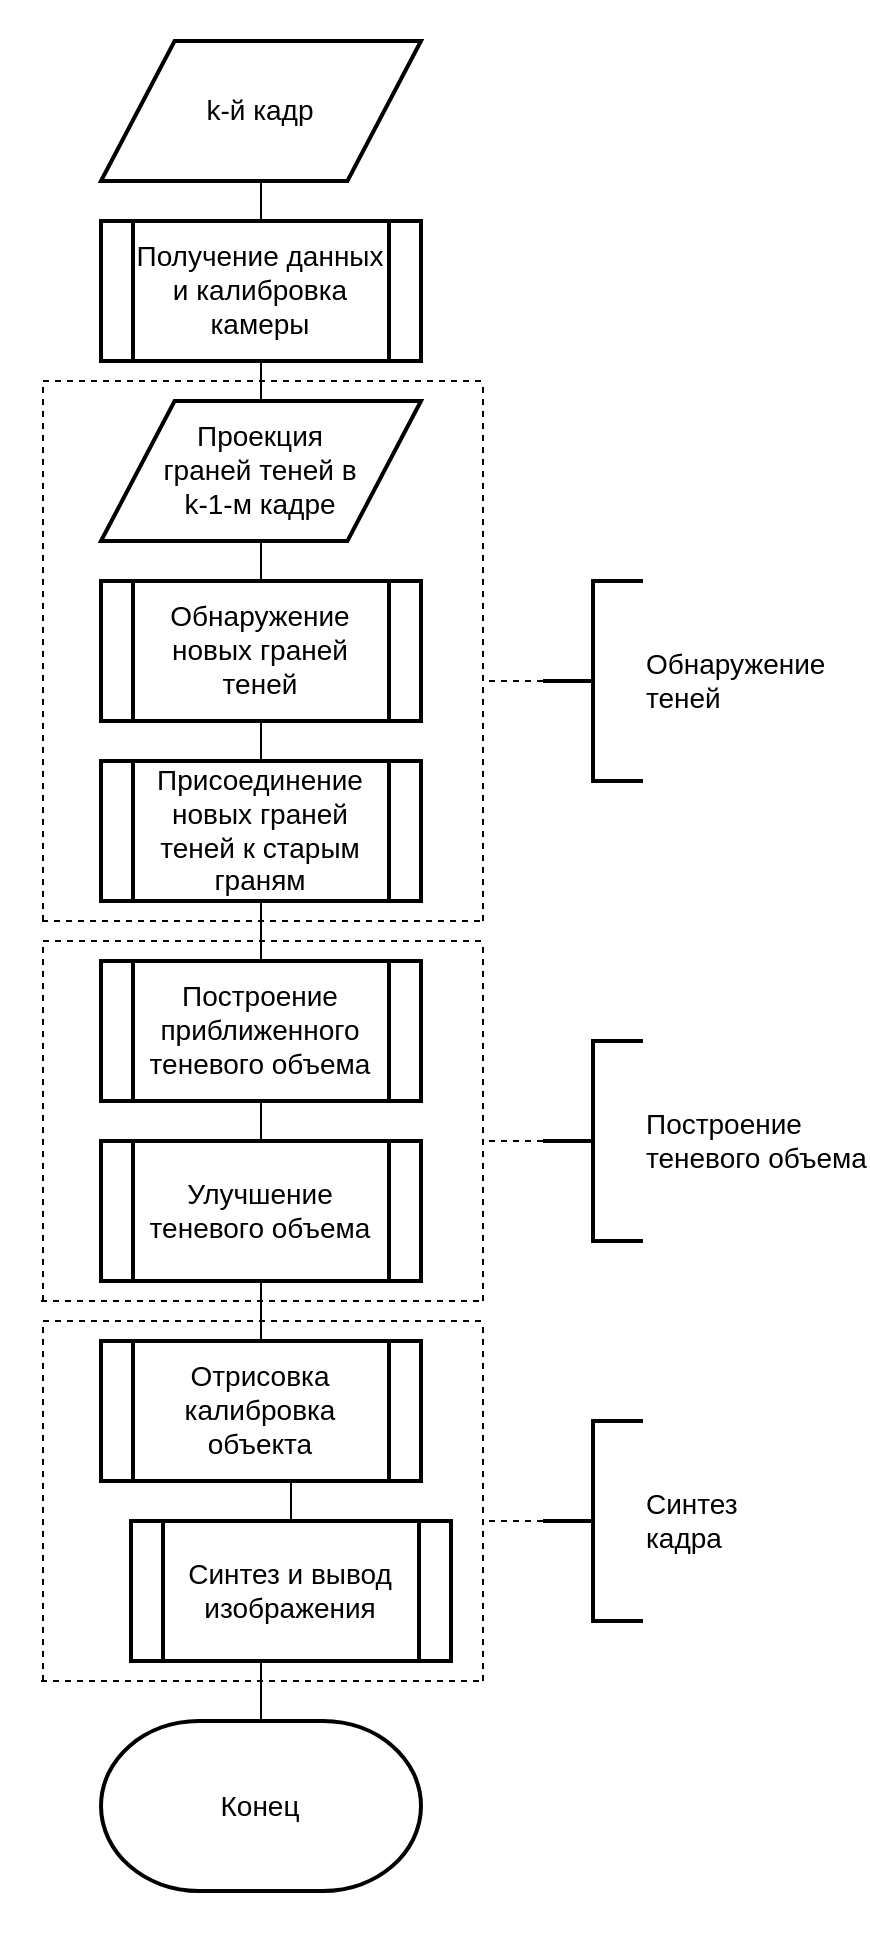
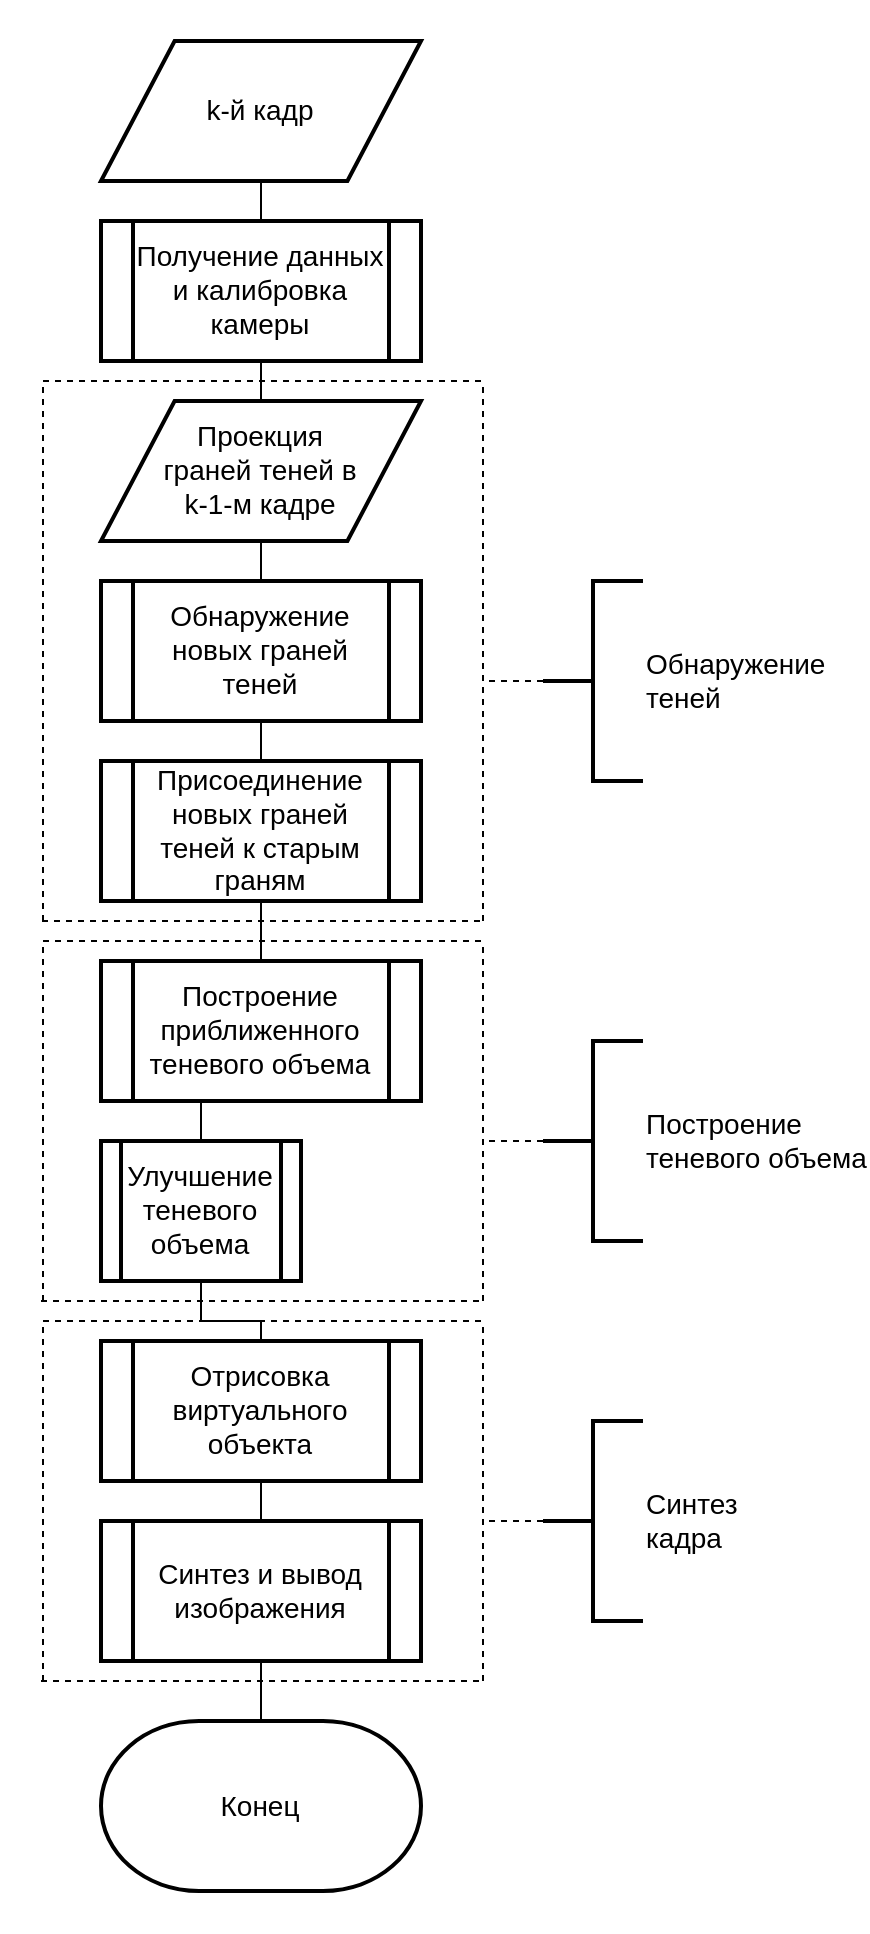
  <mxCell id="0" />
  <mxCell id="1" parent="0" />
  <mxCell id="2" style="edgeStyle=orthogonalEdgeStyle;rounded=0;orthogonalLoop=1;jettySize=auto;html=1;exitX=0.5;exitY=1;exitDx=0;exitDy=0;entryX=0.5;entryY=0;entryDx=0;entryDy=0;fontSize=14;endArrow=none;endFill=0;" parent="1" source="3" target="5" edge="1"><mxGeometry relative="1" as="geometry" /></mxCell>
  <mxCell id="3" value="k-й кадр" style="shape=parallelogram;html=1;strokeWidth=2;perimeter=parallelogramPerimeter;whiteSpace=wrap;rounded=0;arcSize=12;size=0.23;fontSize=14;" parent="1" vertex="1"><mxGeometry x="50" y="20" width="160" height="70" as="geometry" /></mxCell>
  <mxCell id="4" style="edgeStyle=orthogonalEdgeStyle;rounded=0;orthogonalLoop=1;jettySize=auto;html=1;exitX=0.5;exitY=1;exitDx=0;exitDy=0;entryX=0.5;entryY=0;entryDx=0;entryDy=0;fontSize=14;endArrow=none;endFill=0;" parent="1" source="5" target="9" edge="1"><mxGeometry relative="1" as="geometry" /></mxCell>
  <mxCell id="5" value="Получение данных и калибровка камеры" style="shape=process;whiteSpace=wrap;html=1;backgroundOutline=1;rounded=0;strokeWidth=2;fontSize=14;" parent="1" vertex="1"><mxGeometry x="50" y="110" width="160" height="70" as="geometry" /></mxCell>
  <mxCell id="6" style="edgeStyle=orthogonalEdgeStyle;rounded=0;orthogonalLoop=1;jettySize=auto;html=1;exitX=0.5;exitY=1;exitDx=0;exitDy=0;entryX=0.5;entryY=0;entryDx=0;entryDy=0;fontSize=14;endArrow=none;endFill=0;" parent="1" source="7" target="38" edge="1"><mxGeometry relative="1" as="geometry"><mxPoint x="130" y="380" as="targetPoint" /></mxGeometry></mxCell>
  <mxCell id="7" value="Обнаружение новых граней теней" style="shape=process;whiteSpace=wrap;html=1;backgroundOutline=1;rounded=0;strokeWidth=2;fontSize=14;" parent="1" vertex="1"><mxGeometry x="50" y="290" width="160" height="70" as="geometry" /></mxCell>
  <mxCell id="8" style="edgeStyle=orthogonalEdgeStyle;rounded=0;orthogonalLoop=1;jettySize=auto;html=1;exitX=0.5;exitY=1;exitDx=0;exitDy=0;entryX=0.5;entryY=0;entryDx=0;entryDy=0;fontSize=14;endArrow=none;endFill=0;" parent="1" source="9" target="7" edge="1"><mxGeometry relative="1" as="geometry" /></mxCell>
  <mxCell id="9" value="Проекция &lt;br&gt;граней теней в &lt;br&gt;k-1-м кадре" style="shape=parallelogram;html=1;strokeWidth=2;perimeter=parallelogramPerimeter;whiteSpace=wrap;rounded=0;arcSize=12;size=0.23;fontSize=14;" parent="1" vertex="1"><mxGeometry x="50" y="200" width="160" height="70" as="geometry" /></mxCell>
  <mxCell id="10" value="" style="endArrow=none;dashed=1;html=1;rounded=0;fontSize=14;" parent="1" edge="1"><mxGeometry width="50" height="50" relative="1" as="geometry"><mxPoint x="21" y="460" as="sourcePoint" /><mxPoint x="21" y="190" as="targetPoint" /><Array as="points"><mxPoint x="21" y="360" /></Array></mxGeometry></mxCell>
  <mxCell id="11" value="" style="endArrow=none;dashed=1;html=1;rounded=0;fontSize=14;" parent="1" edge="1"><mxGeometry width="50" height="50" relative="1" as="geometry"><mxPoint x="241" y="460" as="sourcePoint" /><mxPoint x="241" y="190" as="targetPoint" /></mxGeometry></mxCell>
  <mxCell id="12" value="" style="endArrow=none;dashed=1;html=1;rounded=0;fontSize=14;" parent="1" edge="1"><mxGeometry width="50" height="50" relative="1" as="geometry"><mxPoint x="21" y="190" as="sourcePoint" /><mxPoint x="241" y="190" as="targetPoint" /></mxGeometry></mxCell>
  <mxCell id="13" value="" style="endArrow=none;dashed=1;html=1;rounded=0;fontSize=14;" parent="1" edge="1"><mxGeometry width="50" height="50" relative="1" as="geometry"><mxPoint x="20.5" y="460" as="sourcePoint" /><mxPoint x="239.5" y="460" as="targetPoint" /></mxGeometry></mxCell>
  <mxCell id="14" style="edgeStyle=orthogonalEdgeStyle;rounded=0;orthogonalLoop=1;jettySize=auto;html=1;exitX=0;exitY=0.5;exitDx=0;exitDy=0;exitPerimeter=0;fontSize=14;endArrow=none;endFill=0;dashed=1;" parent="1" source="15" edge="1"><mxGeometry relative="1" as="geometry"><mxPoint x="241" y="340" as="targetPoint" /></mxGeometry></mxCell>
  <mxCell id="15" value="Обнаружение&lt;br&gt;теней" style="strokeWidth=2;html=1;shape=mxgraph.flowchart.annotation_2;align=left;labelPosition=right;pointerEvents=1;rounded=0;fontSize=14;" parent="1" vertex="1"><mxGeometry x="271" y="290" width="50" height="100" as="geometry" /></mxCell>
  <mxCell id="16" style="edgeStyle=orthogonalEdgeStyle;rounded=0;orthogonalLoop=1;jettySize=auto;html=1;exitX=0.5;exitY=1;exitDx=0;exitDy=0;entryX=0.5;entryY=0;entryDx=0;entryDy=0;fontSize=14;endArrow=none;endFill=0;" parent="1" source="17" target="19" edge="1"><mxGeometry relative="1" as="geometry" /></mxCell>
  <mxCell id="17" value="Построение приближенного теневого объема" style="shape=process;whiteSpace=wrap;html=1;backgroundOutline=1;rounded=0;strokeWidth=2;fontSize=14;" parent="1" vertex="1"><mxGeometry x="50" y="480" width="160" height="70" as="geometry" /></mxCell>
  <mxCell id="18" style="edgeStyle=orthogonalEdgeStyle;rounded=0;orthogonalLoop=1;jettySize=auto;html=1;exitX=0.5;exitY=1;exitDx=0;exitDy=0;entryX=0.5;entryY=0;entryDx=0;entryDy=0;fontSize=14;endArrow=none;endFill=0;" parent="1" source="19" target="27" edge="1"><mxGeometry relative="1" as="geometry" /></mxCell>
- <mxCell id="19" value="Улучшение теневого объема" style="shape=process;whiteSpace=wrap;html=1;backgroundOutline=1;rounded=0;strokeWidth=2;fontSize=14;" parent="1" vertex="1"><mxGeometry x="50" y="570" width="160" height="70" as="geometry" /></mxCell>
+ <mxCell id="19" value="Улучшение теневого объема" style="shape=process;whiteSpace=wrap;html=1;backgroundOutline=1;rounded=0;strokeWidth=2;fontSize=14;" parent="1" vertex="1"><mxGeometry x="50" y="570" width="100" height="70" as="geometry" /></mxCell>
  <mxCell id="20" value="" style="endArrow=none;dashed=1;html=1;rounded=0;fontSize=14;" parent="1" edge="1"><mxGeometry width="50" height="50" relative="1" as="geometry"><mxPoint x="21" y="650" as="sourcePoint" /><mxPoint x="21" y="470" as="targetPoint" /></mxGeometry></mxCell>
  <mxCell id="21" value="" style="endArrow=none;dashed=1;html=1;rounded=0;fontSize=14;" parent="1" edge="1"><mxGeometry width="50" height="50" relative="1" as="geometry"><mxPoint x="241" y="650" as="sourcePoint" /><mxPoint x="241" y="470" as="targetPoint" /></mxGeometry></mxCell>
  <mxCell id="22" value="" style="endArrow=none;dashed=1;html=1;rounded=0;fontSize=14;" parent="1" edge="1"><mxGeometry width="50" height="50" relative="1" as="geometry"><mxPoint x="21" y="470" as="sourcePoint" /><mxPoint x="241" y="470" as="targetPoint" /></mxGeometry></mxCell>
  <mxCell id="23" value="" style="endArrow=none;dashed=1;html=1;rounded=0;fontSize=14;" parent="1" edge="1"><mxGeometry width="50" height="50" relative="1" as="geometry"><mxPoint x="20" y="650" as="sourcePoint" /><mxPoint x="240" y="650" as="targetPoint" /></mxGeometry></mxCell>
  <mxCell id="24" style="edgeStyle=orthogonalEdgeStyle;rounded=0;orthogonalLoop=1;jettySize=auto;html=1;exitX=0;exitY=0.5;exitDx=0;exitDy=0;exitPerimeter=0;fontSize=14;endArrow=none;endFill=0;dashed=1;" parent="1" source="25" edge="1"><mxGeometry relative="1" as="geometry"><mxPoint x="241" y="570" as="targetPoint" /></mxGeometry></mxCell>
  <mxCell id="25" value="Построение &lt;br&gt;теневого объема" style="strokeWidth=2;html=1;shape=mxgraph.flowchart.annotation_2;align=left;labelPosition=right;pointerEvents=1;rounded=0;fontSize=14;" parent="1" vertex="1"><mxGeometry x="271" y="520" width="50" height="100" as="geometry" /></mxCell>
  <mxCell id="26" style="edgeStyle=orthogonalEdgeStyle;rounded=0;orthogonalLoop=1;jettySize=auto;html=1;exitX=0.5;exitY=1;exitDx=0;exitDy=0;entryX=0.5;entryY=0;entryDx=0;entryDy=0;fontSize=14;endArrow=none;endFill=0;" parent="1" source="27" target="29" edge="1"><mxGeometry relative="1" as="geometry" /></mxCell>
- <mxCell id="27" value="Отрисовка калибровка объекта" style="shape=process;whiteSpace=wrap;html=1;backgroundOutline=1;rounded=0;strokeWidth=2;fontSize=14;" parent="1" vertex="1"><mxGeometry x="50" y="670" width="160" height="70" as="geometry" /></mxCell>
+ <mxCell id="27" value="Отрисовка виртуального объекта" style="shape=process;whiteSpace=wrap;html=1;backgroundOutline=1;rounded=0;strokeWidth=2;fontSize=14;" parent="1" vertex="1"><mxGeometry x="50" y="670" width="160" height="70" as="geometry" /></mxCell>
  <mxCell id="28" style="edgeStyle=orthogonalEdgeStyle;rounded=0;orthogonalLoop=1;jettySize=auto;html=1;exitX=0.5;exitY=1;exitDx=0;exitDy=0;entryX=0.5;entryY=0;entryDx=0;entryDy=0;entryPerimeter=0;fontSize=14;endArrow=none;endFill=0;" parent="1" source="29" target="30" edge="1"><mxGeometry relative="1" as="geometry" /></mxCell>
- <mxCell id="29" value="Синтез и вывод изображения" style="shape=process;whiteSpace=wrap;html=1;backgroundOutline=1;rounded=0;strokeWidth=2;fontSize=14;" parent="1" vertex="1"><mxGeometry x="65" y="760" width="160" height="70" as="geometry" /></mxCell>
+ <mxCell id="29" value="Синтез и вывод изображения" style="shape=process;whiteSpace=wrap;html=1;backgroundOutline=1;rounded=0;strokeWidth=2;fontSize=14;" parent="1" vertex="1"><mxGeometry x="50" y="760" width="160" height="70" as="geometry" /></mxCell>
  <mxCell id="30" value="Конец" style="strokeWidth=2;html=1;shape=mxgraph.flowchart.terminator;whiteSpace=wrap;fontSize=14;" parent="1" vertex="1"><mxGeometry x="50" y="860" width="160" height="85" as="geometry" /></mxCell>
  <mxCell id="31" value="" style="endArrow=none;dashed=1;html=1;rounded=0;fontSize=14;" parent="1" edge="1"><mxGeometry width="50" height="50" relative="1" as="geometry"><mxPoint x="21" y="840" as="sourcePoint" /><mxPoint x="21" y="660" as="targetPoint" /></mxGeometry></mxCell>
  <mxCell id="32" value="" style="endArrow=none;dashed=1;html=1;rounded=0;fontSize=14;" parent="1" edge="1"><mxGeometry width="50" height="50" relative="1" as="geometry"><mxPoint x="241" y="840" as="sourcePoint" /><mxPoint x="241" y="660" as="targetPoint" /></mxGeometry></mxCell>
  <mxCell id="33" value="" style="endArrow=none;dashed=1;html=1;rounded=0;fontSize=14;" parent="1" edge="1"><mxGeometry width="50" height="50" relative="1" as="geometry"><mxPoint x="21" y="660" as="sourcePoint" /><mxPoint x="241" y="660" as="targetPoint" /></mxGeometry></mxCell>
  <mxCell id="34" value="" style="endArrow=none;dashed=1;html=1;rounded=0;fontSize=14;" parent="1" edge="1"><mxGeometry width="50" height="50" relative="1" as="geometry"><mxPoint x="20" y="840" as="sourcePoint" /><mxPoint x="240" y="840" as="targetPoint" /></mxGeometry></mxCell>
  <mxCell id="35" style="edgeStyle=orthogonalEdgeStyle;rounded=0;orthogonalLoop=1;jettySize=auto;html=1;exitX=0;exitY=0.5;exitDx=0;exitDy=0;exitPerimeter=0;fontSize=14;endArrow=none;endFill=0;dashed=1;" parent="1" source="36" edge="1"><mxGeometry relative="1" as="geometry"><mxPoint x="241" y="760" as="targetPoint" /></mxGeometry></mxCell>
  <mxCell id="36" value="Синтез&lt;br&gt;кадра" style="strokeWidth=2;html=1;shape=mxgraph.flowchart.annotation_2;align=left;labelPosition=right;pointerEvents=1;rounded=0;fontSize=14;" parent="1" vertex="1"><mxGeometry x="271" y="710" width="50" height="100" as="geometry" /></mxCell>
  <mxCell id="37" style="edgeStyle=orthogonalEdgeStyle;rounded=0;orthogonalLoop=1;jettySize=auto;html=1;exitX=0.5;exitY=1;exitDx=0;exitDy=0;entryX=0.5;entryY=0;entryDx=0;entryDy=0;endArrow=none;endFill=0;" parent="1" source="38" target="17" edge="1"><mxGeometry relative="1" as="geometry" /></mxCell>
  <mxCell id="38" value="Присоединение новых граней теней к старым граням" style="shape=process;whiteSpace=wrap;html=1;backgroundOutline=1;rounded=0;strokeWidth=2;fontSize=14;" parent="1" vertex="1"><mxGeometry x="50" y="380" width="160" height="70" as="geometry" /></mxCell>
